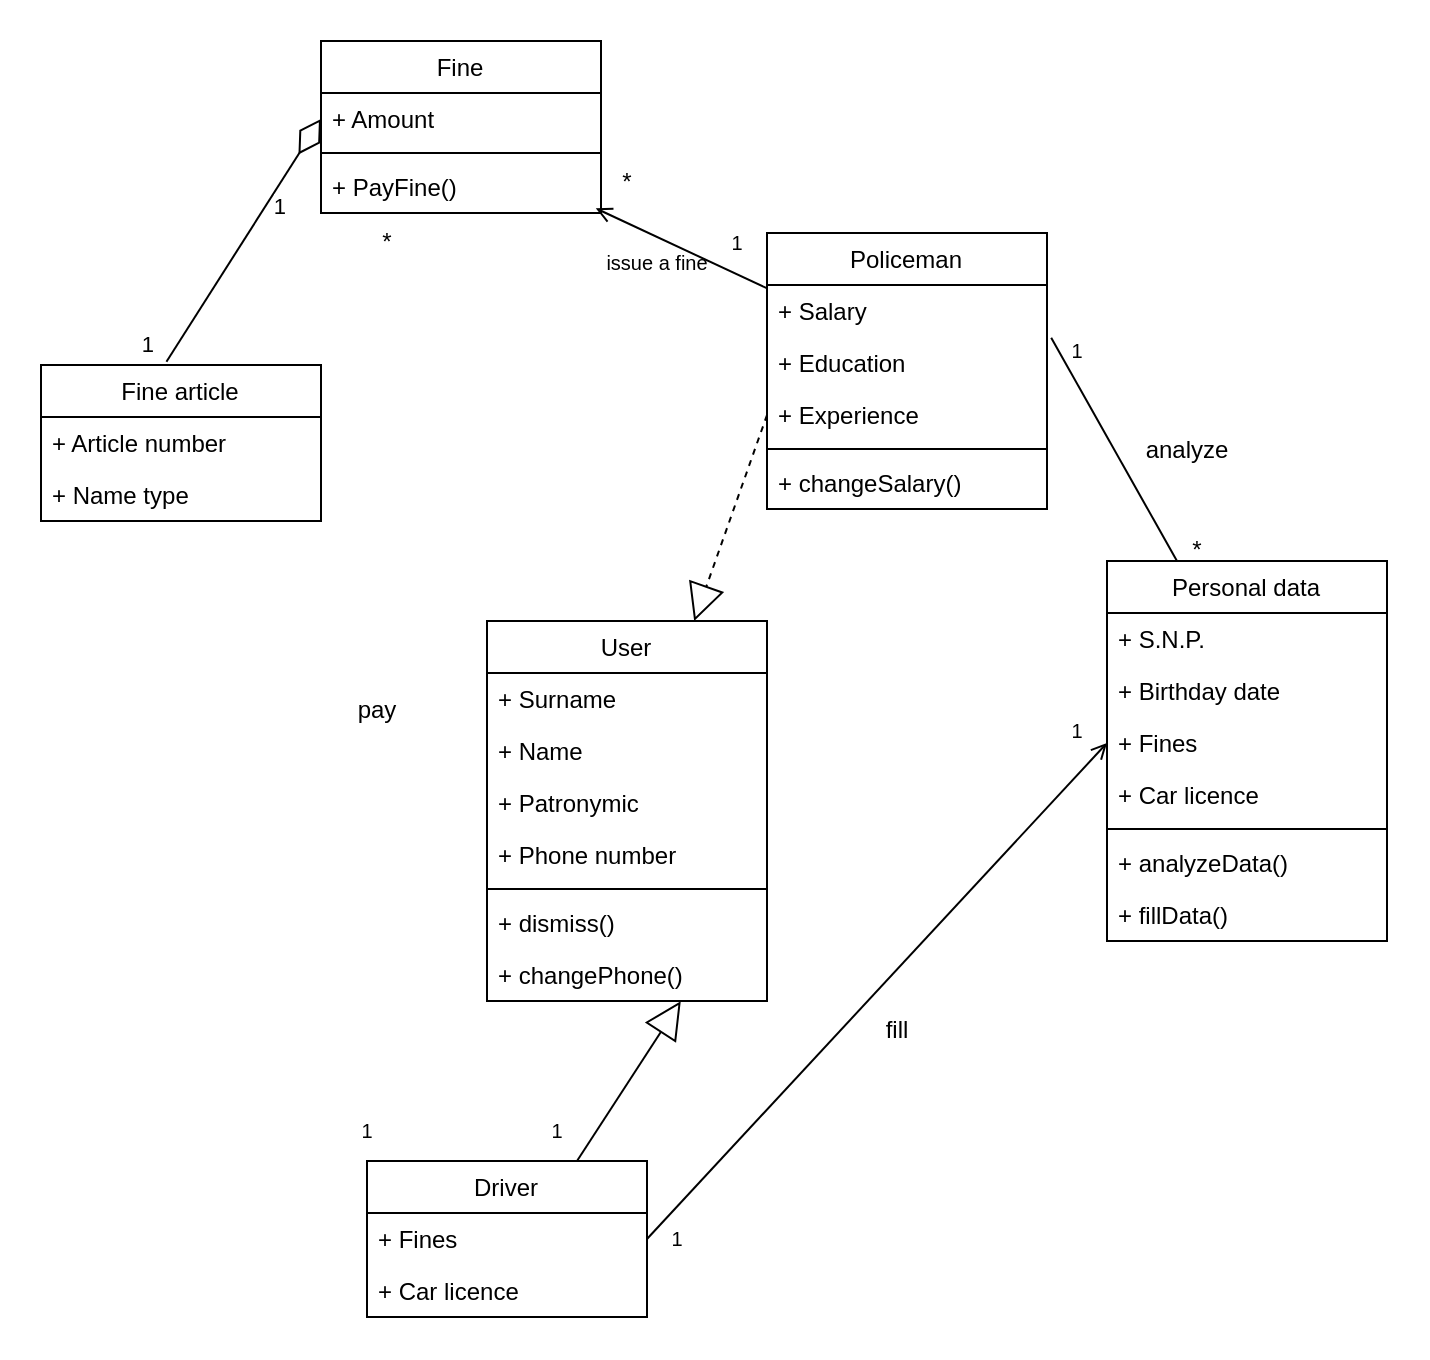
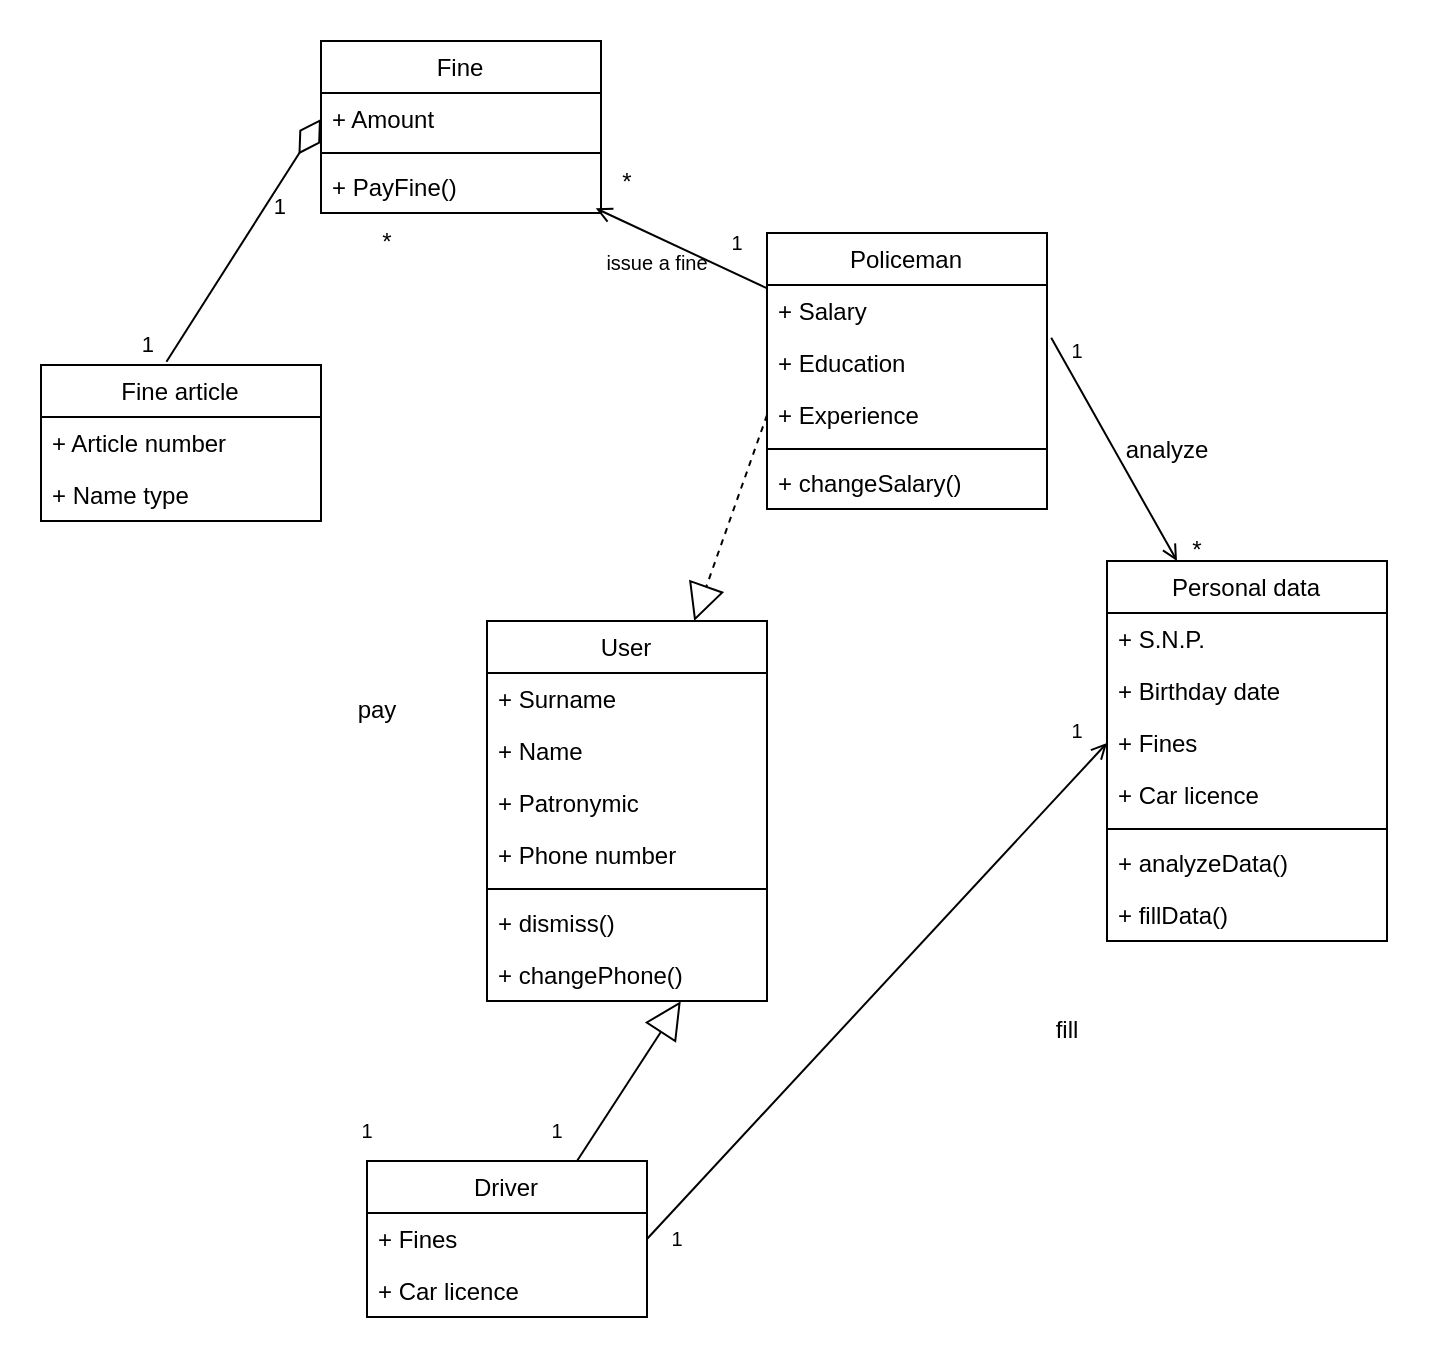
  <mxCell id="0" />
  <mxCell id="1" parent="0" />
  <mxCell id="2" value="" style="endArrow=block;endSize=16;endFill=0;html=1;exitX=0;exitY=0.5;exitDx=0;exitDy=0;dashed=1;" parent="1" source="6" target="12" edge="1"><mxGeometry x="0.007" y="-8" width="160" relative="1" as="geometry"><mxPoint x="373" y="220" as="sourcePoint" /><mxPoint x="353" y="-190" as="targetPoint" /><mxPoint as="offset" /></mxGeometry></mxCell>
  <mxCell id="3" value="Policeman" style="swimlane;fontStyle=0;childLayout=stackLayout;horizontal=1;startSize=26;fillColor=none;horizontalStack=0;resizeParent=1;resizeParentMax=0;resizeLast=0;collapsible=1;marginBottom=0;" parent="1" vertex="1"><mxGeometry x="383" y="116" width="140" height="138" as="geometry" /></mxCell>
  <mxCell id="4" value="+ Salary" style="text;strokeColor=none;fillColor=none;align=left;verticalAlign=top;spacingLeft=4;spacingRight=4;overflow=hidden;rotatable=0;points=[[0,0.5],[1,0.5]];portConstraint=eastwest;" parent="3" vertex="1"><mxGeometry y="26" width="140" height="26" as="geometry" /></mxCell>
  <mxCell id="5" value="+ Education" style="text;strokeColor=none;fillColor=none;align=left;verticalAlign=top;spacingLeft=4;spacingRight=4;overflow=hidden;rotatable=0;points=[[0,0.5],[1,0.5]];portConstraint=eastwest;" parent="3" vertex="1"><mxGeometry y="52" width="140" height="26" as="geometry" /></mxCell>
  <mxCell id="6" value="+ Experience" style="text;strokeColor=none;fillColor=none;align=left;verticalAlign=top;spacingLeft=4;spacingRight=4;overflow=hidden;rotatable=0;points=[[0,0.5],[1,0.5]];portConstraint=eastwest;" parent="3" vertex="1"><mxGeometry y="78" width="140" height="26" as="geometry" /></mxCell>
  <mxCell id="7" value="" style="line;strokeWidth=1;fillColor=none;align=left;verticalAlign=middle;spacingTop=-1;spacingLeft=3;spacingRight=3;rotatable=0;labelPosition=right;points=[];portConstraint=eastwest;strokeColor=inherit;" vertex="1" parent="3"><mxGeometry y="104" width="140" height="8" as="geometry" /></mxCell>
  <mxCell id="8" value="+ changeSalary()" style="text;strokeColor=none;fillColor=none;align=left;verticalAlign=top;spacingLeft=4;spacingRight=4;overflow=hidden;rotatable=0;points=[[0,0.5],[1,0.5]];portConstraint=eastwest;" vertex="1" parent="3"><mxGeometry y="112" width="140" height="26" as="geometry" /></mxCell>
  <mxCell id="9" value="Driver" style="swimlane;fontStyle=0;childLayout=stackLayout;horizontal=1;startSize=26;fillColor=none;horizontalStack=0;resizeParent=1;resizeParentMax=0;resizeLast=0;collapsible=1;marginBottom=0;" parent="1" vertex="1"><mxGeometry x="183" y="580" width="140" height="78" as="geometry" /></mxCell>
  <mxCell id="10" value="+ Fines" style="text;strokeColor=none;fillColor=none;align=left;verticalAlign=top;spacingLeft=4;spacingRight=4;overflow=hidden;rotatable=0;points=[[0,0.5],[1,0.5]];portConstraint=eastwest;" parent="9" vertex="1"><mxGeometry y="26" width="140" height="26" as="geometry" /></mxCell>
  <mxCell id="11" value="+ Car licence" style="text;strokeColor=none;fillColor=none;align=left;verticalAlign=top;spacingLeft=4;spacingRight=4;overflow=hidden;rotatable=0;points=[[0,0.5],[1,0.5]];portConstraint=eastwest;" parent="9" vertex="1"><mxGeometry y="52" width="140" height="26" as="geometry" /></mxCell>
  <mxCell id="12" value="User" style="swimlane;fontStyle=0;childLayout=stackLayout;horizontal=1;startSize=26;fillColor=none;horizontalStack=0;resizeParent=1;resizeParentMax=0;resizeLast=0;collapsible=1;marginBottom=0;" parent="1" vertex="1"><mxGeometry x="243" y="310" width="140" height="190" as="geometry" /></mxCell>
  <mxCell id="13" value="+ Surname" style="text;strokeColor=none;fillColor=none;align=left;verticalAlign=top;spacingLeft=4;spacingRight=4;overflow=hidden;rotatable=0;points=[[0,0.5],[1,0.5]];portConstraint=eastwest;" parent="12" vertex="1"><mxGeometry y="26" width="140" height="26" as="geometry" /></mxCell>
  <mxCell id="14" value="+ Name" style="text;strokeColor=none;fillColor=none;align=left;verticalAlign=top;spacingLeft=4;spacingRight=4;overflow=hidden;rotatable=0;points=[[0,0.5],[1,0.5]];portConstraint=eastwest;" parent="12" vertex="1"><mxGeometry y="52" width="140" height="26" as="geometry" /></mxCell>
  <mxCell id="15" value="+ Patronymic" style="text;strokeColor=none;fillColor=none;align=left;verticalAlign=top;spacingLeft=4;spacingRight=4;overflow=hidden;rotatable=0;points=[[0,0.5],[1,0.5]];portConstraint=eastwest;" parent="12" vertex="1"><mxGeometry y="78" width="140" height="26" as="geometry" /></mxCell>
  <mxCell id="16" value="+ Phone number" style="text;strokeColor=none;fillColor=none;align=left;verticalAlign=top;spacingLeft=4;spacingRight=4;overflow=hidden;rotatable=0;points=[[0,0.5],[1,0.5]];portConstraint=eastwest;" parent="12" vertex="1"><mxGeometry y="104" width="140" height="26" as="geometry" /></mxCell>
  <mxCell id="17" value="" style="line;strokeWidth=1;fillColor=none;align=left;verticalAlign=middle;spacingTop=-1;spacingLeft=3;spacingRight=3;rotatable=0;labelPosition=right;points=[];portConstraint=eastwest;strokeColor=inherit;" vertex="1" parent="12"><mxGeometry y="130" width="140" height="8" as="geometry" /></mxCell>
  <mxCell id="18" value="+ dismiss()" style="text;strokeColor=none;fillColor=none;align=left;verticalAlign=top;spacingLeft=4;spacingRight=4;overflow=hidden;rotatable=0;points=[[0,0.5],[1,0.5]];portConstraint=eastwest;" vertex="1" parent="12"><mxGeometry y="138" width="140" height="26" as="geometry" /></mxCell>
  <mxCell id="19" value="+ changePhone()" style="text;strokeColor=none;fillColor=none;align=left;verticalAlign=top;spacingLeft=4;spacingRight=4;overflow=hidden;rotatable=0;points=[[0,0.5],[1,0.5]];portConstraint=eastwest;" vertex="1" parent="12"><mxGeometry y="164" width="140" height="26" as="geometry" /></mxCell>
  <mxCell id="20" value="Personal data" style="swimlane;fontStyle=0;childLayout=stackLayout;horizontal=1;startSize=26;fillColor=none;horizontalStack=0;resizeParent=1;resizeParentMax=0;resizeLast=0;collapsible=1;marginBottom=0;" parent="1" vertex="1"><mxGeometry x="553" y="280" width="140" height="190" as="geometry" /></mxCell>
  <mxCell id="21" value="+ S.N.P." style="text;strokeColor=none;fillColor=none;align=left;verticalAlign=top;spacingLeft=4;spacingRight=4;overflow=hidden;rotatable=0;points=[[0,0.5],[1,0.5]];portConstraint=eastwest;" parent="20" vertex="1"><mxGeometry y="26" width="140" height="26" as="geometry" /></mxCell>
  <mxCell id="22" value="+ Birthday date" style="text;strokeColor=none;fillColor=none;align=left;verticalAlign=top;spacingLeft=4;spacingRight=4;overflow=hidden;rotatable=0;points=[[0,0.5],[1,0.5]];portConstraint=eastwest;" parent="20" vertex="1"><mxGeometry y="52" width="140" height="26" as="geometry" /></mxCell>
  <mxCell id="23" value="+ Fines" style="text;strokeColor=none;fillColor=none;align=left;verticalAlign=top;spacingLeft=4;spacingRight=4;overflow=hidden;rotatable=0;points=[[0,0.5],[1,0.5]];portConstraint=eastwest;" parent="20" vertex="1"><mxGeometry y="78" width="140" height="26" as="geometry" /></mxCell>
  <mxCell id="24" value="+ Car licence" style="text;strokeColor=none;fillColor=none;align=left;verticalAlign=top;spacingLeft=4;spacingRight=4;overflow=hidden;rotatable=0;points=[[0,0.5],[1,0.5]];portConstraint=eastwest;" parent="20" vertex="1"><mxGeometry y="104" width="140" height="26" as="geometry" /></mxCell>
  <mxCell id="25" value="" style="line;strokeWidth=1;fillColor=none;align=left;verticalAlign=middle;spacingTop=-1;spacingLeft=3;spacingRight=3;rotatable=0;labelPosition=right;points=[];portConstraint=eastwest;strokeColor=inherit;" vertex="1" parent="20"><mxGeometry y="130" width="140" height="8" as="geometry" /></mxCell>
  <mxCell id="26" value="+ analyzeData()" style="text;strokeColor=none;fillColor=none;align=left;verticalAlign=top;spacingLeft=4;spacingRight=4;overflow=hidden;rotatable=0;points=[[0,0.5],[1,0.5]];portConstraint=eastwest;" vertex="1" parent="20"><mxGeometry y="138" width="140" height="26" as="geometry" /></mxCell>
  <mxCell id="27" value="+ fillData()" style="text;strokeColor=none;fillColor=none;align=left;verticalAlign=top;spacingLeft=4;spacingRight=4;overflow=hidden;rotatable=0;points=[[0,0.5],[1,0.5]];portConstraint=eastwest;" vertex="1" parent="20"><mxGeometry y="164" width="140" height="26" as="geometry" /></mxCell>
  <mxCell id="28" value="" style="endArrow=block;endSize=16;endFill=0;html=1;exitX=0.75;exitY=0;exitDx=0;exitDy=0;entryX=0.692;entryY=1.007;entryDx=0;entryDy=0;entryPerimeter=0;" parent="1" source="9" target="19" edge="1"><mxGeometry x="0.007" y="-8" width="160" relative="1" as="geometry"><mxPoint x="233" y="270" as="sourcePoint" /><mxPoint x="340.275" y="516" as="targetPoint" /><mxPoint as="offset" /><Array as="points" /></mxGeometry></mxCell>
  <mxCell id="29" value="" style="endArrow=none;html=1;rounded=0;endFill=0;strokeWidth=1;entryX=1;entryY=0.5;entryDx=0;entryDy=0;exitX=0;exitY=0.5;exitDx=0;exitDy=0;startArrow=open;startFill=0;endSize=14;" parent="1" source="23" target="10" edge="1"><mxGeometry width="50" height="50" relative="1" as="geometry"><mxPoint x="363" y="480" as="sourcePoint" /><mxPoint x="303" y="440" as="targetPoint" /><Array as="points" /></mxGeometry></mxCell>
  <mxCell id="30" value="&lt;font style=&quot;font-size: 10px;&quot;&gt;1&lt;/font&gt;" style="text;html=1;align=center;verticalAlign=middle;resizable=0;points=[];autosize=1;strokeColor=none;fillColor=none;" parent="1" vertex="1"><mxGeometry x="323" y="604" width="30" height="30" as="geometry" /></mxCell>
  <mxCell id="31" value="&lt;font style=&quot;font-size: 10px;&quot;&gt;1&lt;/font&gt;" style="text;html=1;align=center;verticalAlign=middle;resizable=0;points=[];autosize=1;strokeColor=none;fillColor=none;" parent="1" vertex="1"><mxGeometry x="523" y="350" width="30" height="30" as="geometry" /></mxCell>
- <mxCell id="32" value="" style="endArrow=none;html=1;rounded=0;strokeWidth=1;fontSize=10;exitX=1.015;exitY=0.016;exitDx=0;exitDy=0;exitPerimeter=0;entryX=0.25;entryY=0;entryDx=0;entryDy=0;endFill=0;" parent="1" source="5" target="20" edge="1"><mxGeometry width="50" height="50" relative="1" as="geometry"><mxPoint x="453" y="330" as="sourcePoint" /><mxPoint x="503" y="280" as="targetPoint" /></mxGeometry></mxCell>
+ <mxCell id="32" value="" style="endArrow=open;html=1;rounded=0;strokeWidth=1;fontSize=10;exitX=1.015;exitY=0.016;exitDx=0;exitDy=0;exitPerimeter=0;entryX=0.25;entryY=0;entryDx=0;entryDy=0;endFill=0;" parent="1" source="5" target="20" edge="1"><mxGeometry width="50" height="50" relative="1" as="geometry"><mxPoint x="453" y="330" as="sourcePoint" /><mxPoint x="503" y="280" as="targetPoint" /></mxGeometry></mxCell>
  <mxCell id="33" value="&lt;font style=&quot;font-size: 10px;&quot;&gt;1&lt;/font&gt;" style="text;html=1;align=center;verticalAlign=middle;resizable=0;points=[];autosize=1;strokeColor=none;fillColor=none;" parent="1" vertex="1"><mxGeometry x="523" y="160" width="30" height="30" as="geometry" /></mxCell>
  <mxCell id="34" value="issue a fine" style="text;html=1;align=center;verticalAlign=middle;resizable=0;points=[];autosize=1;strokeColor=none;fillColor=none;fontSize=10;" parent="1" vertex="1"><mxGeometry x="293" y="116" width="70" height="30" as="geometry" /></mxCell>
- <mxCell id="35" value="&lt;font style=&quot;font-size: 12px;&quot;&gt;fill&lt;/font&gt;" style="text;html=1;align=center;verticalAlign=middle;resizable=0;points=[];autosize=1;strokeColor=none;fillColor=none;fontSize=10;" parent="1" vertex="1"><mxGeometry x="433" y="500" width="30" height="30" as="geometry" /></mxCell>
+ <mxCell id="35" value="&lt;font style=&quot;font-size: 12px;&quot;&gt;fill&lt;/font&gt;" style="text;html=1;align=center;verticalAlign=middle;resizable=0;points=[];autosize=1;strokeColor=none;fillColor=none;fontSize=10;" parent="1" vertex="1"><mxGeometry x="518" y="500" width="30" height="30" as="geometry" /></mxCell>
  <mxCell id="36" value="Fine" style="swimlane;fontStyle=0;childLayout=stackLayout;horizontal=1;startSize=26;fillColor=none;horizontalStack=0;resizeParent=1;resizeParentMax=0;resizeLast=0;collapsible=1;marginBottom=0;" parent="1" vertex="1"><mxGeometry x="160" y="20" width="140" height="86" as="geometry" /></mxCell>
  <mxCell id="37" value="+ Amount" style="text;strokeColor=none;fillColor=none;align=left;verticalAlign=top;spacingLeft=4;spacingRight=4;overflow=hidden;rotatable=0;points=[[0,0.5],[1,0.5]];portConstraint=eastwest;" parent="36" vertex="1"><mxGeometry y="26" width="140" height="26" as="geometry" /></mxCell>
  <mxCell id="38" value="" style="line;strokeWidth=1;fillColor=none;align=left;verticalAlign=middle;spacingTop=-1;spacingLeft=3;spacingRight=3;rotatable=0;labelPosition=right;points=[];portConstraint=eastwest;strokeColor=inherit;" vertex="1" parent="36"><mxGeometry y="52" width="140" height="8" as="geometry" /></mxCell>
  <mxCell id="39" value="+ PayFine()" style="text;strokeColor=none;fillColor=none;align=left;verticalAlign=top;spacingLeft=4;spacingRight=4;overflow=hidden;rotatable=0;points=[[0,0.5],[1,0.5]];portConstraint=eastwest;" vertex="1" parent="36"><mxGeometry y="60" width="140" height="26" as="geometry" /></mxCell>
  <mxCell id="40" value="" style="endArrow=open;html=1;rounded=0;strokeWidth=1;fontSize=10;exitX=-0.001;exitY=0.2;exitDx=0;exitDy=0;exitPerimeter=0;endFill=0;entryX=-0.02;entryY=0.922;entryDx=0;entryDy=0;entryPerimeter=0;" parent="1" source="3" target="43" edge="1"><mxGeometry width="50" height="50" relative="1" as="geometry"><mxPoint x="525.1" y="232.416" as="sourcePoint" /><mxPoint x="256.987" y="128" as="targetPoint" /></mxGeometry></mxCell>
  <mxCell id="41" value="&lt;font style=&quot;font-size: 10px;&quot;&gt;1&lt;/font&gt;" style="text;html=1;align=center;verticalAlign=middle;resizable=0;points=[];autosize=1;strokeColor=none;fillColor=none;" parent="1" vertex="1"><mxGeometry x="353" y="106" width="30" height="30" as="geometry" /></mxCell>
- <mxCell id="42" value="analyze" style="text;html=1;align=center;verticalAlign=middle;resizable=0;points=[];autosize=1;strokeColor=none;fillColor=none;" parent="1" vertex="1"><mxGeometry x="563" y="210" width="60" height="30" as="geometry" /></mxCell>
+ <mxCell id="42" value="analyze" style="text;html=1;align=center;verticalAlign=middle;resizable=0;points=[];autosize=1;strokeColor=none;fillColor=none;" parent="1" vertex="1"><mxGeometry x="553" y="210" width="60" height="30" as="geometry" /></mxCell>
  <mxCell id="43" value="*" style="text;html=1;align=center;verticalAlign=middle;resizable=0;points=[];autosize=1;strokeColor=none;fillColor=none;" parent="1" vertex="1"><mxGeometry x="298" y="76" width="30" height="30" as="geometry" /></mxCell>
  <mxCell id="44" value="*" style="text;html=1;align=center;verticalAlign=middle;resizable=0;points=[];autosize=1;strokeColor=none;fillColor=none;" parent="1" vertex="1"><mxGeometry x="583" y="260" width="30" height="30" as="geometry" /></mxCell>
  <mxCell id="45" value="*" style="text;html=1;align=center;verticalAlign=middle;resizable=0;points=[];autosize=1;strokeColor=none;fillColor=none;" parent="1" vertex="1"><mxGeometry x="178" y="106" width="30" height="30" as="geometry" /></mxCell>
  <mxCell id="46" value="pay" style="text;html=1;align=center;verticalAlign=middle;resizable=0;points=[];autosize=1;strokeColor=none;fillColor=none;" parent="1" vertex="1"><mxGeometry x="168" y="340" width="40" height="30" as="geometry" /></mxCell>
  <mxCell id="47" value="&lt;font style=&quot;font-size: 10px;&quot;&gt;1&lt;/font&gt;" style="text;html=1;align=center;verticalAlign=middle;resizable=0;points=[];autosize=1;strokeColor=none;fillColor=none;" parent="1" vertex="1"><mxGeometry x="263" y="550" width="30" height="30" as="geometry" /></mxCell>
  <mxCell id="48" value="Fine article" style="swimlane;fontStyle=0;childLayout=stackLayout;horizontal=1;startSize=26;fillColor=none;horizontalStack=0;resizeParent=1;resizeParentMax=0;resizeLast=0;collapsible=1;marginBottom=0;" parent="1" vertex="1"><mxGeometry x="20" y="182" width="140" height="78" as="geometry" /></mxCell>
  <mxCell id="49" value="+ Article number" style="text;strokeColor=none;fillColor=none;align=left;verticalAlign=top;spacingLeft=4;spacingRight=4;overflow=hidden;rotatable=0;points=[[0,0.5],[1,0.5]];portConstraint=eastwest;" parent="48" vertex="1"><mxGeometry y="26" width="140" height="26" as="geometry" /></mxCell>
  <mxCell id="50" value="+ Name type" style="text;strokeColor=none;fillColor=none;align=left;verticalAlign=top;spacingLeft=4;spacingRight=4;overflow=hidden;rotatable=0;points=[[0,0.5],[1,0.5]];portConstraint=eastwest;" parent="48" vertex="1"><mxGeometry y="52" width="140" height="26" as="geometry" /></mxCell>
  <mxCell id="51" value="" style="endArrow=none;html=1;endSize=12;startArrow=diamondThin;startSize=18;startFill=0;exitX=0;exitY=0.5;exitDx=0;exitDy=0;entryX=0.448;entryY=-0.021;entryDx=0;entryDy=0;entryPerimeter=0;" parent="1" source="37" target="48" edge="1"><mxGeometry relative="1" as="geometry"><mxPoint x="603" y="-140" as="sourcePoint" /><mxPoint x="83" y="109" as="targetPoint" /></mxGeometry></mxCell>
  <mxCell id="52" value="1" style="edgeLabel;resizable=0;html=1;align=right;verticalAlign=top;" parent="51" connectable="0" vertex="1"><mxGeometry x="1" relative="1" as="geometry"><mxPoint x="-6" y="-21" as="offset" /></mxGeometry></mxCell>
  <mxCell id="53" value="1" style="edgeLabel;resizable=0;html=1;align=right;verticalAlign=top;" parent="1" connectable="0" vertex="1"><mxGeometry x="143.005" y="90.002" as="geometry" /></mxCell>
  <mxCell id="54" value="&lt;font style=&quot;font-size: 10px;&quot;&gt;1&lt;/font&gt;" style="text;html=1;align=center;verticalAlign=middle;resizable=0;points=[];autosize=1;strokeColor=none;fillColor=none;" vertex="1" parent="1"><mxGeometry x="168" y="550" width="30" height="30" as="geometry" /></mxCell>
